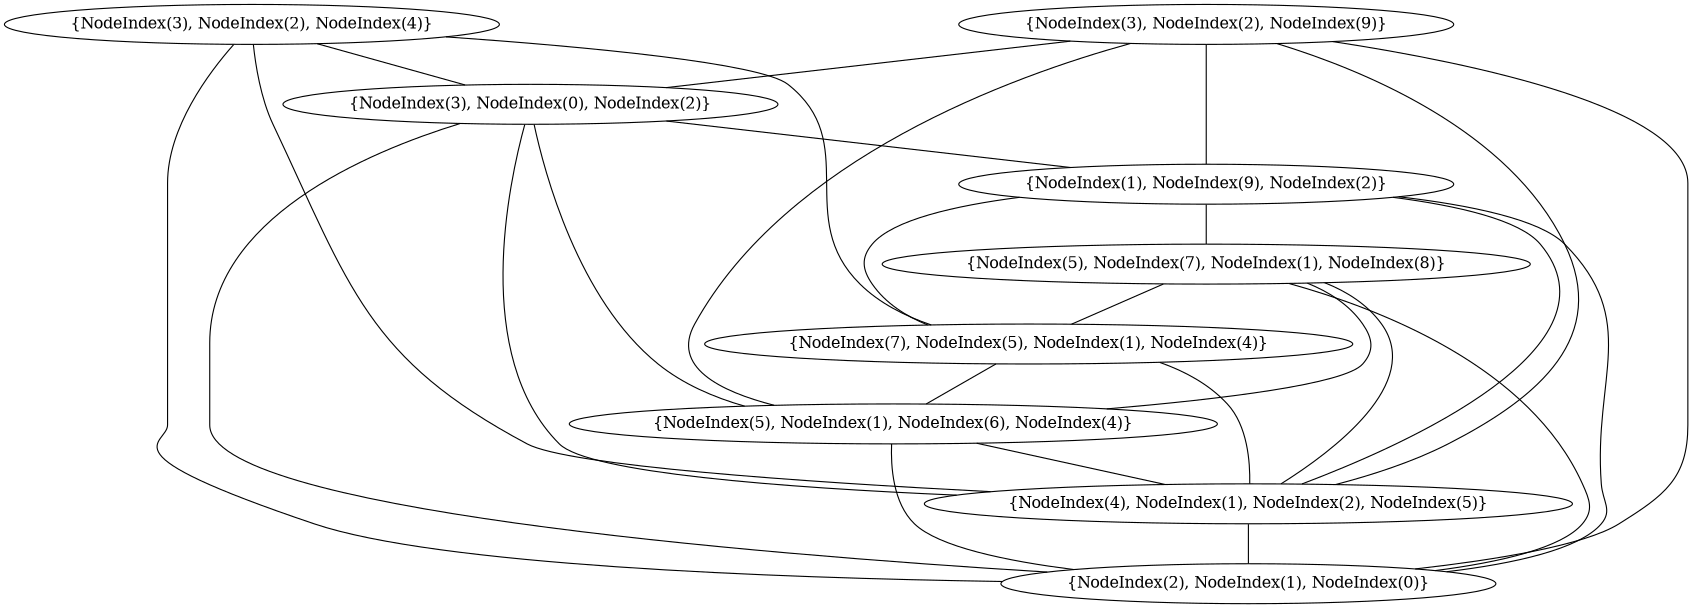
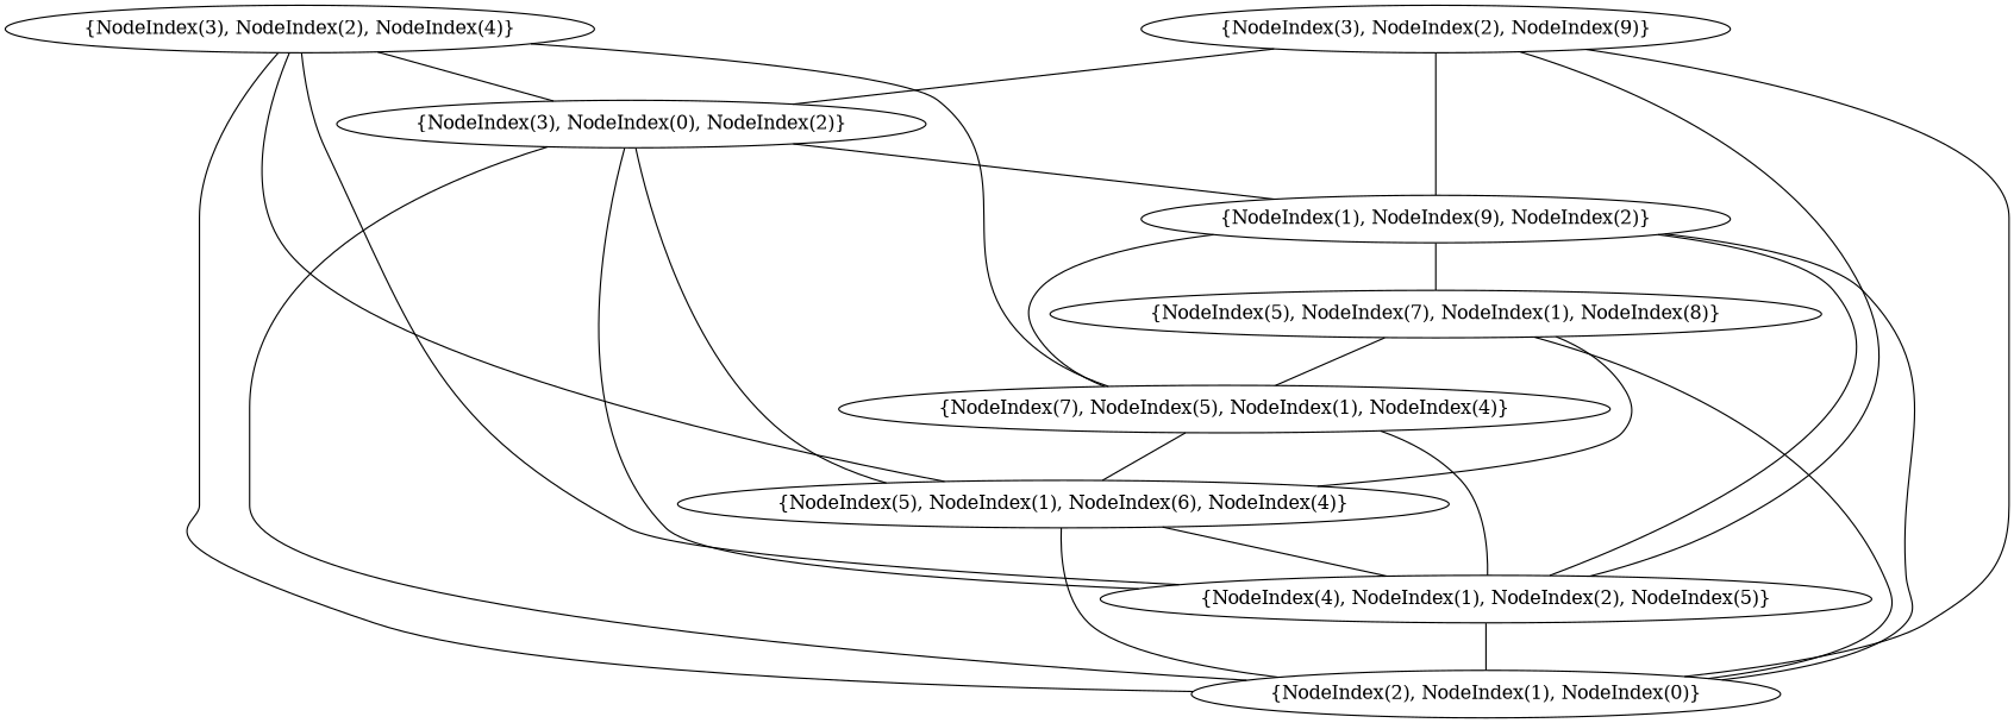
  graph {
    n1 [label="{NodeIndex(2), NodeIndex(1), NodeIndex(0)}"]
    n2 [label="{NodeIndex(4), NodeIndex(1), NodeIndex(2), NodeIndex(5)}"]
    n3 [label="{NodeIndex(5), NodeIndex(1), NodeIndex(6), NodeIndex(4)}"]
    n4 [label="{NodeIndex(7), NodeIndex(5), NodeIndex(1), NodeIndex(4)}"]
    n5 [label="{NodeIndex(5), NodeIndex(7), NodeIndex(1), NodeIndex(8)}"]
    n6 [label="{NodeIndex(1), NodeIndex(9), NodeIndex(2)}"]
    n7 [label="{NodeIndex(3), NodeIndex(0), NodeIndex(2)}"]
    n8 [label="{NodeIndex(3), NodeIndex(2), NodeIndex(4)}"]
    n9 [label="{NodeIndex(3), NodeIndex(2), NodeIndex(9)}"]
    n2 -- n1
    n3 -- n1
    n3 -- n2
    n4 -- n2
    n4 -- n3
    n5 -- n1
-   n5 -- n2
    n5 -- n3
    n5 -- n4
    n6 -- n1
    n6 -- n2
    n6 -- n4
    n6 -- n5
    n7 -- n1
    n7 -- n2
    n7 -- n3
    n7 -- n6
    n8 -- n1
    n8 -- n2
-   n9 -- n3
+   n8 -- n3
    n8 -- n4
    n8 -- n7
    n9 -- n1
    n9 -- n2
    n9 -- n6
    n9 -- n7
  }
